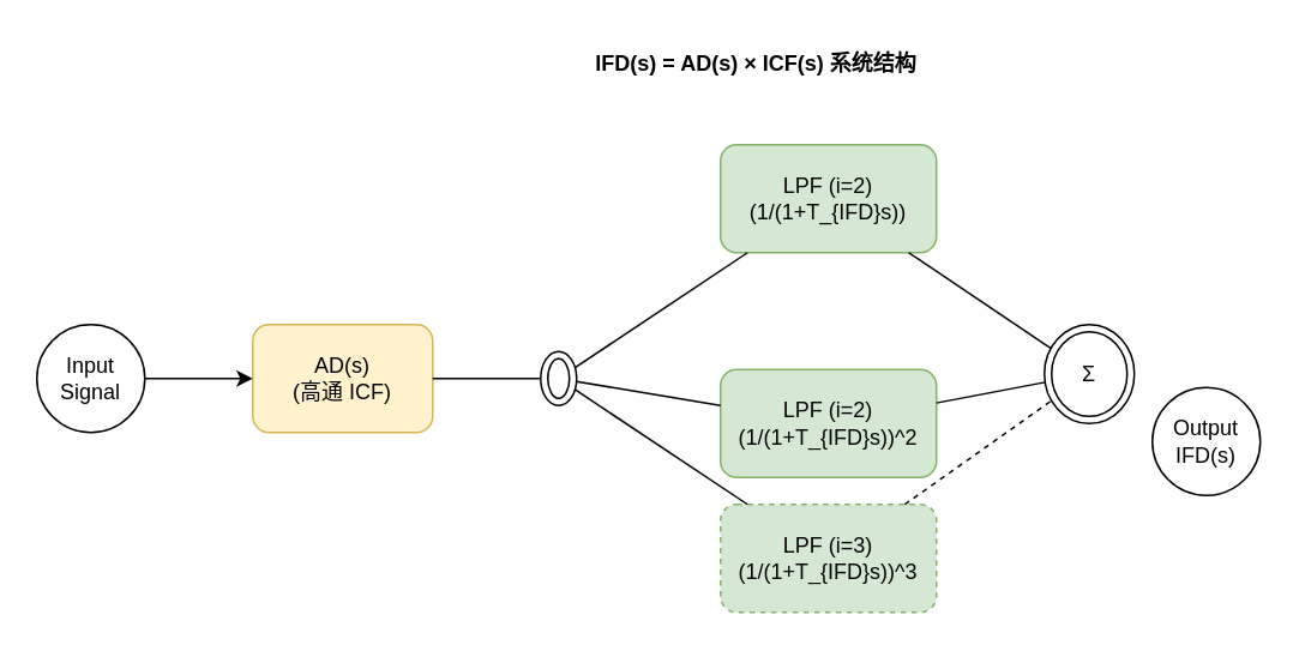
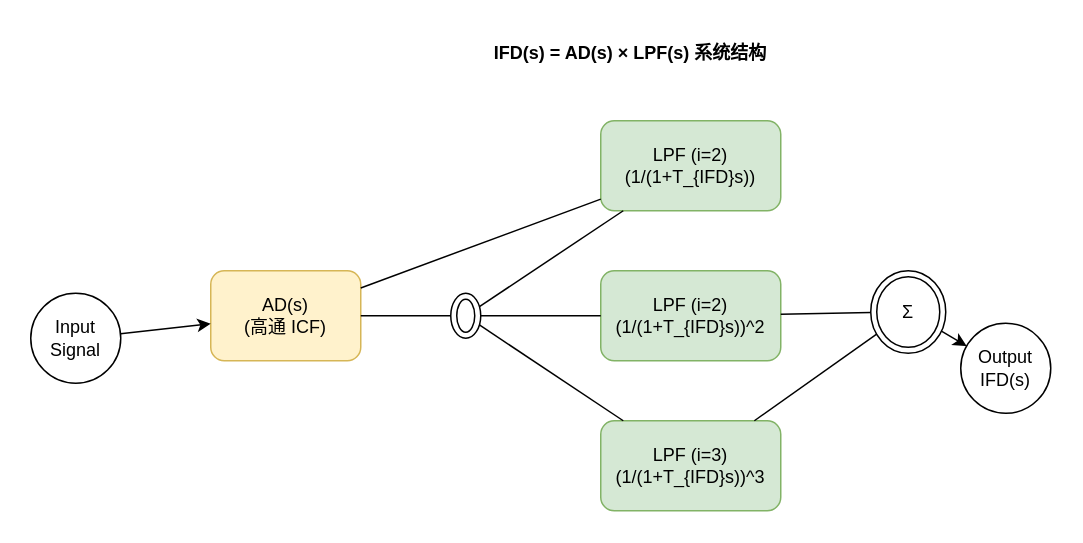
  <mxCell id="0" />
  <mxCell id="1" parent="0" />
- <mxCell id="2" value="Input Signal" style="ellipse;whiteSpace=wrap;html=1;aspect=fixed;" vertex="1" parent="1"><mxGeometry x="20" y="180" width="60" height="60" as="geometry" /></mxCell>
+ <mxCell id="2" value="Input Signal" style="ellipse;whiteSpace=wrap;html=1;aspect=fixed;" vertex="1" parent="1"><mxGeometry x="20" y="195" width="60" height="60" as="geometry" /></mxCell>
  <mxCell id="3" value="AD(s)&#10;(高通 ICF)" style="rounded=1;whiteSpace=wrap;html=1;fillColor=#fff2cc;strokeColor=#d6b656;" vertex="1" parent="1"><mxGeometry x="140" y="180" width="100" height="60" as="geometry" /></mxCell>
  <mxCell id="4" source="2" target="3" style="edgeStyle=none;curved=1;endArrow=classic;html=1;" edge="1" parent="1"><mxGeometry relative="1" as="geometry" /></mxCell>
  <mxCell id="5" value="" style="ellipse;shape=doubleEllipse;whiteSpace=wrap;html=1;fillColor=#ffffff;strokeColor=#000000;" vertex="1" parent="1"><mxGeometry x="300" y="195" width="20" height="30" as="geometry" /></mxCell>
  <mxCell id="6" source="3" target="5" style="edgeStyle=none;endArrow=none;html=1;" edge="1" parent="1"><mxGeometry relative="1" as="geometry" /></mxCell>
  <mxCell id="7" value="LPF (i=2)&#10;(1/(1+T_{IFD}s))" style="rounded=1;whiteSpace=wrap;html=1;fillColor=#d5e8d4;strokeColor=#82b366;" vertex="1" parent="1"><mxGeometry x="400" y="80" width="120" height="60" as="geometry" /></mxCell>
- <mxCell id="8" value="LPF (i=2)&#10;(1/(1+T_{IFD}s))^2" style="rounded=1;whiteSpace=wrap;html=1;fillColor=#d5e8d4;strokeColor=#82b366;" vertex="1" parent="1"><mxGeometry x="400" y="205" width="120" height="60" as="geometry" /></mxCell>
- <mxCell id="9" value="LPF (i=3)&#10;(1/(1+T_{IFD}s))^3" style="rounded=1;whiteSpace=wrap;html=1;fillColor=#d5e8d4;strokeColor=#82b366;dashed=1;" vertex="1" parent="1"><mxGeometry x="400" y="280" width="120" height="60" as="geometry" /></mxCell>
+ <mxCell id="8" value="LPF (i=2)&#10;(1/(1+T_{IFD}s))^2" style="rounded=1;whiteSpace=wrap;html=1;fillColor=#d5e8d4;strokeColor=#82b366;" vertex="1" parent="1"><mxGeometry x="400" y="180" width="120" height="60" as="geometry" /></mxCell>
+ <mxCell id="9" value="LPF (i=3)&#10;(1/(1+T_{IFD}s))^3" style="rounded=1;whiteSpace=wrap;html=1;fillColor=#d5e8d4;strokeColor=#82b366;" vertex="1" parent="1"><mxGeometry x="400" y="280" width="120" height="60" as="geometry" /></mxCell>
  <mxCell id="10" source="5" target="7" style="edgeStyle=none;endArrow=none;html=1;" edge="1" parent="1"><mxGeometry relative="1" as="geometry" /></mxCell>
  <mxCell id="11" source="5" target="8" style="edgeStyle=none;endArrow=none;html=1;" edge="1" parent="1"><mxGeometry relative="1" as="geometry" /></mxCell>
  <mxCell id="12" source="5" target="9" style="edgeStyle=none;endArrow=none;html=1;" edge="1" parent="1"><mxGeometry relative="1" as="geometry" /></mxCell>
  <mxCell id="13" value="Σ" style="ellipse;shape=doubleEllipse;whiteSpace=wrap;html=1;fillColor=#ffffff;strokeColor=#000000;" vertex="1" parent="1"><mxGeometry x="580" y="180" width="50" height="55" as="geometry" /></mxCell>
- <mxCell id="14" source="7" target="13" style="edgeStyle=none;endArrow=none;html=1;" edge="1" parent="1"><mxGeometry relative="1" as="geometry" /></mxCell>
+ <mxCell id="14" source="7" target="3" style="edgeStyle=none;endArrow=none;html=1;" edge="1" parent="1"><mxGeometry relative="1" as="geometry" /></mxCell>
  <mxCell id="15" source="8" target="13" style="edgeStyle=none;endArrow=none;html=1;" edge="1" parent="1"><mxGeometry relative="1" as="geometry" /></mxCell>
- <mxCell id="16" source="9" target="13" style="edgeStyle=none;endArrow=none;html=1;dashed=1;" edge="1" parent="1"><mxGeometry relative="1" as="geometry" /></mxCell>
+ <mxCell id="16" source="9" target="13" style="edgeStyle=none;endArrow=none;html=1;" edge="1" parent="1"><mxGeometry relative="1" as="geometry" /></mxCell>
  <mxCell id="17" value="Output IFD(s)" style="ellipse;whiteSpace=wrap;html=1;aspect=fixed;" vertex="1" parent="1"><mxGeometry x="640" y="215" width="60" height="60" as="geometry" /></mxCell>
- <mxCell id="19" value="IFD(s) = AD(s) × ICF(s) 系统结构" style="text;html=1;strokeColor=none;fillColor=none;align=center;fontStyle=1;verticalAlign=middle;whiteSpace=wrap;rounded=0;" vertex="1" parent="1"><mxGeometry x="320" y="20" width="200" height="30" as="geometry" /></mxCell>
+ <mxCell id="18" source="13" target="17" style="edgeStyle=none;endArrow=classic;html=1;" edge="1" parent="1"><mxGeometry relative="1" as="geometry" /></mxCell>
+ <mxCell id="19" value="IFD(s) = AD(s) × LPF(s) 系统结构" style="text;html=1;strokeColor=none;fillColor=none;align=center;fontStyle=1;verticalAlign=middle;whiteSpace=wrap;rounded=0;" vertex="1" parent="1"><mxGeometry x="320" y="20" width="200" height="30" as="geometry" /></mxCell>
